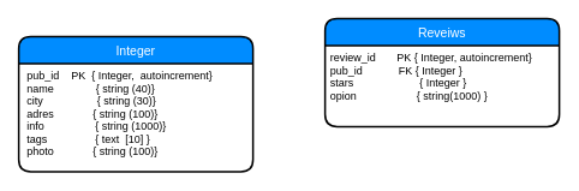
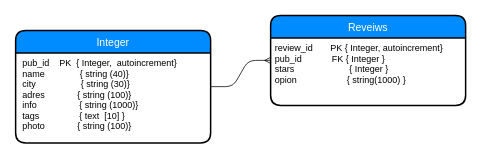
  <mxCell id="0" />
  <mxCell id="1" parent="0" />
  <mxCell id="2" value="Integer" style="swimlane;childLayout=stackLayout;horizontal=1;startSize=30;horizontalStack=0;fillColor=#008cff;fontColor=#FFFFFF;rounded=1;fontSize=14;fontStyle=0;strokeWidth=2;resizeParent=0;resizeLast=1;shadow=0;dashed=0;align=center;" vertex="1" parent="1"><mxGeometry x="20" y="40" width="260" height="150" as="geometry"><mxRectangle x="130" y="150" width="60" height="30" as="alternateBounds" /></mxGeometry></mxCell>
  <mxCell id="3" value=" pub_id    PK  { Integer,  autoincrement}&#10; name              { string (40)}&#10; city                  { string (30)}&#10; adres             { string (100)}&#10; info                 { string (1000)}&#10; tags                { text  [10] }&#10; photo             { string (100)}&#10;" style="align=left;strokeColor=none;fillColor=none;spacingLeft=4;fontSize=12;verticalAlign=top;resizable=0;rotatable=0;part=1;" vertex="1" parent="2"><mxGeometry y="30" width="260" height="120" as="geometry" /></mxCell>
  <mxCell id="4" value="Reveiws" style="swimlane;childLayout=stackLayout;horizontal=1;startSize=30;horizontalStack=0;fillColor=#008cff;fontColor=#FFFFFF;rounded=1;fontSize=14;fontStyle=0;strokeWidth=2;resizeParent=0;resizeLast=1;shadow=0;dashed=0;align=center;" vertex="1" parent="1"><mxGeometry x="360" y="20" width="260" height="120" as="geometry"><mxRectangle x="130" y="150" width="60" height="30" as="alternateBounds" /></mxGeometry></mxCell>
  <mxCell id="5" value="review_id       PK { Integer, autoincrement}&#10;pub_id            FK { Integer }&#10;stars                      { Integer }&#10;opion                    { string(1000) }&#10;" style="align=left;strokeColor=none;fillColor=none;spacingLeft=4;fontSize=12;verticalAlign=top;resizable=0;rotatable=0;part=1;" vertex="1" parent="4"><mxGeometry y="30" width="260" height="90" as="geometry" /></mxCell>
+ <mxCell id="6" value="" style="edgeStyle=entityRelationEdgeStyle;fontSize=12;html=1;endArrow=ERmany;entryX=0;entryY=0.5;entryDx=0;entryDy=0;exitX=1;exitY=0.5;exitDx=0;exitDy=0;" edge="1" parent="1" source="2" target="4"><mxGeometry width="100" height="100" relative="1" as="geometry"><mxPoint x="20" y="310" as="sourcePoint" /><mxPoint x="120" y="210" as="targetPoint" /></mxGeometry></mxCell>
